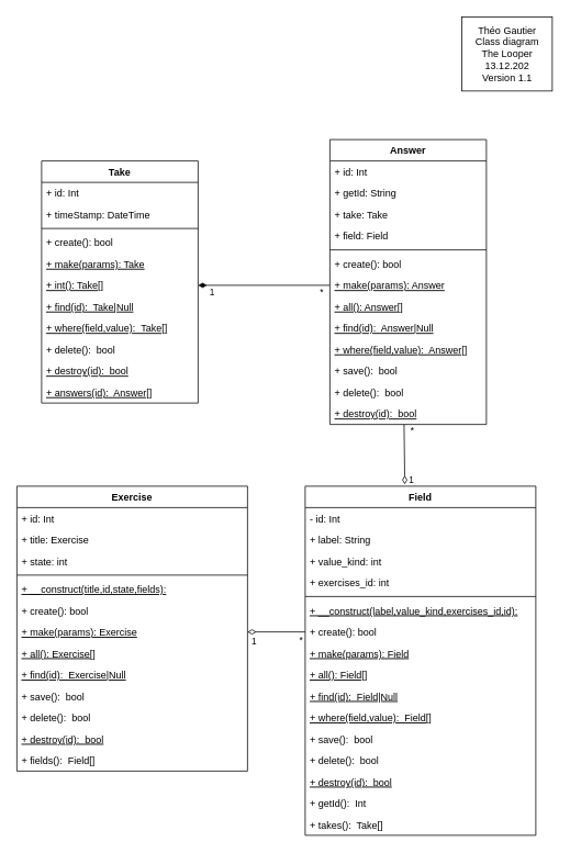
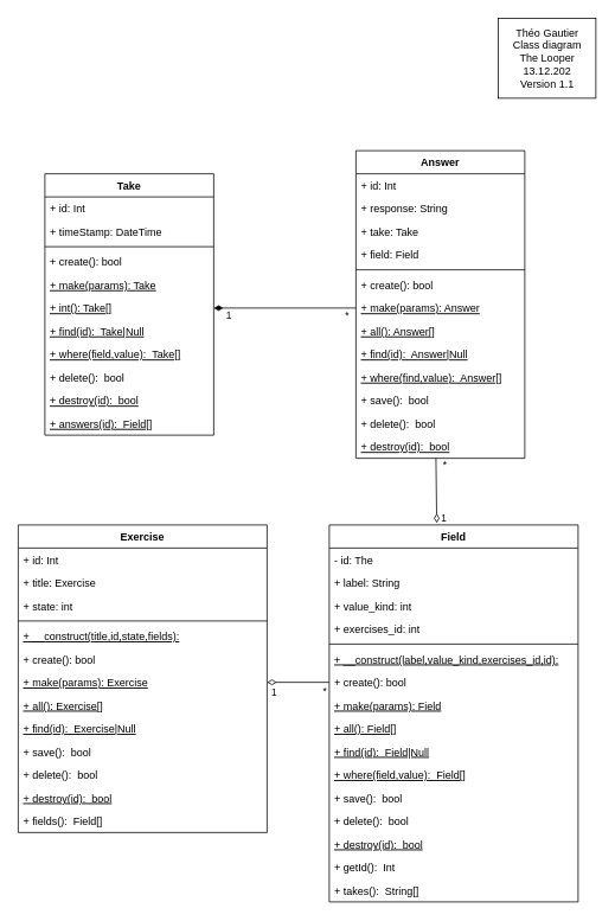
  <mxCell id="0" />
  <mxCell id="1" parent="0" />
  <mxCell id="2" value="Answer" style="swimlane;fontStyle=1;align=center;verticalAlign=top;childLayout=stackLayout;horizontal=1;startSize=26;horizontalStack=0;resizeParent=1;resizeParentMax=0;resizeLast=0;collapsible=1;marginBottom=0;" parent="1" vertex="1"><mxGeometry x="400" y="169" width="190" height="346" as="geometry" /></mxCell>
  <mxCell id="3" value="+ id: Int" style="text;strokeColor=none;fillColor=none;align=left;verticalAlign=top;spacingLeft=4;spacingRight=4;overflow=hidden;rotatable=0;points=[[0,0.5],[1,0.5]];portConstraint=eastwest;" parent="2" vertex="1"><mxGeometry y="26" width="190" height="26" as="geometry" /></mxCell>
- <mxCell id="4" value="+ getId: String" style="text;strokeColor=none;fillColor=none;align=left;verticalAlign=top;spacingLeft=4;spacingRight=4;overflow=hidden;rotatable=0;points=[[0,0.5],[1,0.5]];portConstraint=eastwest;" parent="2" vertex="1"><mxGeometry y="52" width="190" height="26" as="geometry" /></mxCell>
+ <mxCell id="4" value="+ response: String" style="text;strokeColor=none;fillColor=none;align=left;verticalAlign=top;spacingLeft=4;spacingRight=4;overflow=hidden;rotatable=0;points=[[0,0.5],[1,0.5]];portConstraint=eastwest;" parent="2" vertex="1"><mxGeometry y="52" width="190" height="26" as="geometry" /></mxCell>
  <mxCell id="5" value="+ take: Take" style="text;strokeColor=none;fillColor=none;align=left;verticalAlign=top;spacingLeft=4;spacingRight=4;overflow=hidden;rotatable=0;points=[[0,0.5],[1,0.5]];portConstraint=eastwest;" parent="2" vertex="1"><mxGeometry y="78" width="190" height="26" as="geometry" /></mxCell>
  <mxCell id="6" value="+ field: Field" style="text;strokeColor=none;fillColor=none;align=left;verticalAlign=top;spacingLeft=4;spacingRight=4;overflow=hidden;rotatable=0;points=[[0,0.5],[1,0.5]];portConstraint=eastwest;" parent="2" vertex="1"><mxGeometry y="104" width="190" height="26" as="geometry" /></mxCell>
  <mxCell id="7" value="" style="line;strokeWidth=1;fillColor=none;align=left;verticalAlign=middle;spacingTop=-1;spacingLeft=3;spacingRight=3;rotatable=0;labelPosition=right;points=[];portConstraint=eastwest;" parent="2" vertex="1"><mxGeometry y="130" width="190" height="8" as="geometry" /></mxCell>
  <mxCell id="8" value="+ create(): bool" style="text;strokeColor=none;fillColor=none;align=left;verticalAlign=top;spacingLeft=4;spacingRight=4;overflow=hidden;rotatable=0;points=[[0,0.5],[1,0.5]];portConstraint=eastwest;" parent="2" vertex="1"><mxGeometry y="138" width="190" height="26" as="geometry" /></mxCell>
  <mxCell id="9" value="+ make(params): Answer" style="text;strokeColor=none;fillColor=none;align=left;verticalAlign=top;spacingLeft=4;spacingRight=4;overflow=hidden;rotatable=0;points=[[0,0.5],[1,0.5]];portConstraint=eastwest;fontStyle=4;" parent="2" vertex="1"><mxGeometry y="164" width="190" height="26" as="geometry" /></mxCell>
  <mxCell id="10" value="+ all(): Answer[]" style="text;strokeColor=none;fillColor=none;align=left;verticalAlign=top;spacingLeft=4;spacingRight=4;overflow=hidden;rotatable=0;points=[[0,0.5],[1,0.5]];portConstraint=eastwest;fontStyle=4;" parent="2" vertex="1"><mxGeometry y="190" width="190" height="26" as="geometry" /></mxCell>
  <mxCell id="11" value="+ find(id):  Answer|Null" style="text;strokeColor=none;fillColor=none;align=left;verticalAlign=top;spacingLeft=4;spacingRight=4;overflow=hidden;rotatable=0;points=[[0,0.5],[1,0.5]];portConstraint=eastwest;fontStyle=4;" parent="2" vertex="1"><mxGeometry y="216" width="190" height="26" as="geometry" /></mxCell>
- <mxCell id="12" value="+ where(field,value):  Answer[]" style="text;strokeColor=none;fillColor=none;align=left;verticalAlign=top;spacingLeft=4;spacingRight=4;overflow=hidden;rotatable=0;points=[[0,0.5],[1,0.5]];portConstraint=eastwest;fontStyle=4;" parent="2" vertex="1"><mxGeometry y="242" width="190" height="26" as="geometry" /></mxCell>
+ <mxCell id="12" value="+ where(find,value):  Answer[]" style="text;strokeColor=none;fillColor=none;align=left;verticalAlign=top;spacingLeft=4;spacingRight=4;overflow=hidden;rotatable=0;points=[[0,0.5],[1,0.5]];portConstraint=eastwest;fontStyle=4;" parent="2" vertex="1"><mxGeometry y="242" width="190" height="26" as="geometry" /></mxCell>
  <mxCell id="13" value="+ save():  bool" style="text;strokeColor=none;fillColor=none;align=left;verticalAlign=top;spacingLeft=4;spacingRight=4;overflow=hidden;rotatable=0;points=[[0,0.5],[1,0.5]];portConstraint=eastwest;fontStyle=0;" parent="2" vertex="1"><mxGeometry y="268" width="190" height="26" as="geometry" /></mxCell>
  <mxCell id="14" value="+ delete():  bool" style="text;strokeColor=none;fillColor=none;align=left;verticalAlign=top;spacingLeft=4;spacingRight=4;overflow=hidden;rotatable=0;points=[[0,0.5],[1,0.5]];portConstraint=eastwest;fontStyle=0;" parent="2" vertex="1"><mxGeometry y="294" width="190" height="26" as="geometry" /></mxCell>
  <mxCell id="15" value="+ destroy(id):  bool" style="text;strokeColor=none;fillColor=none;align=left;verticalAlign=top;spacingLeft=4;spacingRight=4;overflow=hidden;rotatable=0;points=[[0,0.5],[1,0.5]];portConstraint=eastwest;fontStyle=4;" parent="2" vertex="1"><mxGeometry y="320" width="190" height="26" as="geometry" /></mxCell>
  <mxCell id="16" value="Exercise" style="swimlane;fontStyle=1;align=center;verticalAlign=top;childLayout=stackLayout;horizontal=1;startSize=26;horizontalStack=0;resizeParent=1;resizeParentMax=0;resizeLast=0;collapsible=1;marginBottom=0;" parent="1" vertex="1"><mxGeometry x="20" y="590" width="280" height="346" as="geometry" /></mxCell>
  <mxCell id="17" value="+ id: Int" style="text;strokeColor=none;fillColor=none;align=left;verticalAlign=top;spacingLeft=4;spacingRight=4;overflow=hidden;rotatable=0;points=[[0,0.5],[1,0.5]];portConstraint=eastwest;" parent="16" vertex="1"><mxGeometry y="26" width="280" height="26" as="geometry" /></mxCell>
  <mxCell id="18" value="+ title: Exercise" style="text;strokeColor=none;fillColor=none;align=left;verticalAlign=top;spacingLeft=4;spacingRight=4;overflow=hidden;rotatable=0;points=[[0,0.5],[1,0.5]];portConstraint=eastwest;" parent="16" vertex="1"><mxGeometry y="52" width="280" height="26" as="geometry" /></mxCell>
  <mxCell id="19" value="+ state: int" style="text;strokeColor=none;fillColor=none;align=left;verticalAlign=top;spacingLeft=4;spacingRight=4;overflow=hidden;rotatable=0;points=[[0,0.5],[1,0.5]];portConstraint=eastwest;" parent="16" vertex="1"><mxGeometry y="78" width="280" height="26" as="geometry" /></mxCell>
  <mxCell id="20" value="" style="line;strokeWidth=1;fillColor=none;align=left;verticalAlign=middle;spacingTop=-1;spacingLeft=3;spacingRight=3;rotatable=0;labelPosition=right;points=[];portConstraint=eastwest;" parent="16" vertex="1"><mxGeometry y="104" width="280" height="8" as="geometry" /></mxCell>
  <mxCell id="21" value="+ __construct(title,id,state,fields):" style="text;strokeColor=none;fillColor=none;align=left;verticalAlign=top;spacingLeft=4;spacingRight=4;overflow=hidden;rotatable=0;points=[[0,0.5],[1,0.5]];portConstraint=eastwest;fontStyle=4;" parent="16" vertex="1"><mxGeometry y="112" width="280" height="26" as="geometry" /></mxCell>
  <mxCell id="22" value="+ create(): bool" style="text;strokeColor=none;fillColor=none;align=left;verticalAlign=top;spacingLeft=4;spacingRight=4;overflow=hidden;rotatable=0;points=[[0,0.5],[1,0.5]];portConstraint=eastwest;" parent="16" vertex="1"><mxGeometry y="138" width="280" height="26" as="geometry" /></mxCell>
  <mxCell id="23" value="+ make(params): Exercise" style="text;strokeColor=none;fillColor=none;align=left;verticalAlign=top;spacingLeft=4;spacingRight=4;overflow=hidden;rotatable=0;points=[[0,0.5],[1,0.5]];portConstraint=eastwest;fontStyle=4;" parent="16" vertex="1"><mxGeometry y="164" width="280" height="26" as="geometry" /></mxCell>
  <mxCell id="24" value="+ all(): Exercise[]" style="text;strokeColor=none;fillColor=none;align=left;verticalAlign=top;spacingLeft=4;spacingRight=4;overflow=hidden;rotatable=0;points=[[0,0.5],[1,0.5]];portConstraint=eastwest;fontStyle=4;" parent="16" vertex="1"><mxGeometry y="190" width="280" height="26" as="geometry" /></mxCell>
  <mxCell id="25" value="+ find(id):  Exercise|Null" style="text;strokeColor=none;fillColor=none;align=left;verticalAlign=top;spacingLeft=4;spacingRight=4;overflow=hidden;rotatable=0;points=[[0,0.5],[1,0.5]];portConstraint=eastwest;fontStyle=4;" parent="16" vertex="1"><mxGeometry y="216" width="280" height="26" as="geometry" /></mxCell>
  <mxCell id="26" value="+ save():  bool" style="text;strokeColor=none;fillColor=none;align=left;verticalAlign=top;spacingLeft=4;spacingRight=4;overflow=hidden;rotatable=0;points=[[0,0.5],[1,0.5]];portConstraint=eastwest;fontStyle=0;" parent="16" vertex="1"><mxGeometry y="242" width="280" height="26" as="geometry" /></mxCell>
  <mxCell id="27" value="+ delete():  bool" style="text;strokeColor=none;fillColor=none;align=left;verticalAlign=top;spacingLeft=4;spacingRight=4;overflow=hidden;rotatable=0;points=[[0,0.5],[1,0.5]];portConstraint=eastwest;fontStyle=0;" parent="16" vertex="1"><mxGeometry y="268" width="280" height="26" as="geometry" /></mxCell>
  <mxCell id="28" value="+ destroy(id):  bool" style="text;strokeColor=none;fillColor=none;align=left;verticalAlign=top;spacingLeft=4;spacingRight=4;overflow=hidden;rotatable=0;points=[[0,0.5],[1,0.5]];portConstraint=eastwest;fontStyle=4;" parent="16" vertex="1"><mxGeometry y="294" width="280" height="26" as="geometry" /></mxCell>
  <mxCell id="29" value="+ fields():  Field[]" style="text;strokeColor=none;fillColor=none;align=left;verticalAlign=top;spacingLeft=4;spacingRight=4;overflow=hidden;rotatable=0;points=[[0,0.5],[1,0.5]];portConstraint=eastwest;fontStyle=0;" parent="16" vertex="1"><mxGeometry y="320" width="280" height="26" as="geometry" /></mxCell>
  <mxCell id="30" value="Take" style="swimlane;fontStyle=1;align=center;verticalAlign=top;childLayout=stackLayout;horizontal=1;startSize=26;horizontalStack=0;resizeParent=1;resizeParentMax=0;resizeLast=0;collapsible=1;marginBottom=0;" parent="1" vertex="1"><mxGeometry x="50" y="195" width="190" height="294" as="geometry" /></mxCell>
  <mxCell id="31" value="+ id: Int" style="text;strokeColor=none;fillColor=none;align=left;verticalAlign=top;spacingLeft=4;spacingRight=4;overflow=hidden;rotatable=0;points=[[0,0.5],[1,0.5]];portConstraint=eastwest;" parent="30" vertex="1"><mxGeometry y="26" width="190" height="26" as="geometry" /></mxCell>
  <mxCell id="32" value="+ timeStamp: DateTime" style="text;strokeColor=none;fillColor=none;align=left;verticalAlign=top;spacingLeft=4;spacingRight=4;overflow=hidden;rotatable=0;points=[[0,0.5],[1,0.5]];portConstraint=eastwest;" parent="30" vertex="1"><mxGeometry y="52" width="190" height="26" as="geometry" /></mxCell>
  <mxCell id="33" value="" style="line;strokeWidth=1;fillColor=none;align=left;verticalAlign=middle;spacingTop=-1;spacingLeft=3;spacingRight=3;rotatable=0;labelPosition=right;points=[];portConstraint=eastwest;" parent="30" vertex="1"><mxGeometry y="78" width="190" height="8" as="geometry" /></mxCell>
  <mxCell id="34" value="+ create(): bool" style="text;strokeColor=none;fillColor=none;align=left;verticalAlign=top;spacingLeft=4;spacingRight=4;overflow=hidden;rotatable=0;points=[[0,0.5],[1,0.5]];portConstraint=eastwest;" parent="30" vertex="1"><mxGeometry y="86" width="190" height="26" as="geometry" /></mxCell>
  <mxCell id="35" value="+ make(params): Take" style="text;strokeColor=none;fillColor=none;align=left;verticalAlign=top;spacingLeft=4;spacingRight=4;overflow=hidden;rotatable=0;points=[[0,0.5],[1,0.5]];portConstraint=eastwest;fontStyle=4;" parent="30" vertex="1"><mxGeometry y="112" width="190" height="26" as="geometry" /></mxCell>
  <mxCell id="36" value="+ int(): Take[]" style="text;strokeColor=none;fillColor=none;align=left;verticalAlign=top;spacingLeft=4;spacingRight=4;overflow=hidden;rotatable=0;points=[[0,0.5],[1,0.5]];portConstraint=eastwest;fontStyle=4;" parent="30" vertex="1"><mxGeometry y="138" width="190" height="26" as="geometry" /></mxCell>
  <mxCell id="37" value="+ find(id):  Take|Null" style="text;strokeColor=none;fillColor=none;align=left;verticalAlign=top;spacingLeft=4;spacingRight=4;overflow=hidden;rotatable=0;points=[[0,0.5],[1,0.5]];portConstraint=eastwest;fontStyle=4;" parent="30" vertex="1"><mxGeometry y="164" width="190" height="26" as="geometry" /></mxCell>
  <mxCell id="38" value="+ where(field,value):  Take[]" style="text;strokeColor=none;fillColor=none;align=left;verticalAlign=top;spacingLeft=4;spacingRight=4;overflow=hidden;rotatable=0;points=[[0,0.5],[1,0.5]];portConstraint=eastwest;fontStyle=4;" parent="30" vertex="1"><mxGeometry y="190" width="190" height="26" as="geometry" /></mxCell>
  <mxCell id="39" value="+ delete():  bool" style="text;strokeColor=none;fillColor=none;align=left;verticalAlign=top;spacingLeft=4;spacingRight=4;overflow=hidden;rotatable=0;points=[[0,0.5],[1,0.5]];portConstraint=eastwest;fontStyle=0;" parent="30" vertex="1"><mxGeometry y="216" width="190" height="26" as="geometry" /></mxCell>
  <mxCell id="40" value="+ destroy(id):  bool" style="text;strokeColor=none;fillColor=none;align=left;verticalAlign=top;spacingLeft=4;spacingRight=4;overflow=hidden;rotatable=0;points=[[0,0.5],[1,0.5]];portConstraint=eastwest;fontStyle=4;" parent="30" vertex="1"><mxGeometry y="242" width="190" height="26" as="geometry" /></mxCell>
- <mxCell id="41" value="+ answers(id):  Answer[]" style="text;strokeColor=none;fillColor=none;align=left;verticalAlign=top;spacingLeft=4;spacingRight=4;overflow=hidden;rotatable=0;points=[[0,0.5],[1,0.5]];portConstraint=eastwest;fontStyle=4;" parent="30" vertex="1"><mxGeometry y="268" width="190" height="26" as="geometry" /></mxCell>
+ <mxCell id="41" value="+ answers(id):  Field[]" style="text;strokeColor=none;fillColor=none;align=left;verticalAlign=top;spacingLeft=4;spacingRight=4;overflow=hidden;rotatable=0;points=[[0,0.5],[1,0.5]];portConstraint=eastwest;fontStyle=4;" parent="30" vertex="1"><mxGeometry y="268" width="190" height="26" as="geometry" /></mxCell>
  <mxCell id="42" value="Field" style="swimlane;fontStyle=1;align=center;verticalAlign=top;childLayout=stackLayout;horizontal=1;startSize=26;horizontalStack=0;resizeParent=1;resizeParentMax=0;resizeLast=0;collapsible=1;marginBottom=0;" parent="1" vertex="1"><mxGeometry x="370" y="590" width="280" height="424" as="geometry" /></mxCell>
- <mxCell id="43" value="- id: Int" style="text;strokeColor=none;fillColor=none;align=left;verticalAlign=top;spacingLeft=4;spacingRight=4;overflow=hidden;rotatable=0;points=[[0,0.5],[1,0.5]];portConstraint=eastwest;" parent="42" vertex="1"><mxGeometry y="26" width="280" height="26" as="geometry" /></mxCell>
+ <mxCell id="43" value="- id: The" style="text;strokeColor=none;fillColor=none;align=left;verticalAlign=top;spacingLeft=4;spacingRight=4;overflow=hidden;rotatable=0;points=[[0,0.5],[1,0.5]];portConstraint=eastwest;" parent="42" vertex="1"><mxGeometry y="26" width="280" height="26" as="geometry" /></mxCell>
  <mxCell id="44" value="+ label: String" style="text;strokeColor=none;fillColor=none;align=left;verticalAlign=top;spacingLeft=4;spacingRight=4;overflow=hidden;rotatable=0;points=[[0,0.5],[1,0.5]];portConstraint=eastwest;" parent="42" vertex="1"><mxGeometry y="52" width="280" height="26" as="geometry" /></mxCell>
  <mxCell id="45" value="+ value_kind: int" style="text;strokeColor=none;fillColor=none;align=left;verticalAlign=top;spacingLeft=4;spacingRight=4;overflow=hidden;rotatable=0;points=[[0,0.5],[1,0.5]];portConstraint=eastwest;" parent="42" vertex="1"><mxGeometry y="78" width="280" height="26" as="geometry" /></mxCell>
  <mxCell id="46" value="+ exercises_id: int" style="text;strokeColor=none;fillColor=none;align=left;verticalAlign=top;spacingLeft=4;spacingRight=4;overflow=hidden;rotatable=0;points=[[0,0.5],[1,0.5]];portConstraint=eastwest;" parent="42" vertex="1"><mxGeometry y="104" width="280" height="26" as="geometry" /></mxCell>
  <mxCell id="47" value="" style="line;strokeWidth=1;fillColor=none;align=left;verticalAlign=middle;spacingTop=-1;spacingLeft=3;spacingRight=3;rotatable=0;labelPosition=right;points=[];portConstraint=eastwest;" parent="42" vertex="1"><mxGeometry y="130" width="280" height="8" as="geometry" /></mxCell>
  <mxCell id="48" value="+ __construct(label,value_kind,exercises_id,id):" style="text;strokeColor=none;fillColor=none;align=left;verticalAlign=top;spacingLeft=4;spacingRight=4;overflow=hidden;rotatable=0;points=[[0,0.5],[1,0.5]];portConstraint=eastwest;fontStyle=4;" parent="42" vertex="1"><mxGeometry y="138" width="280" height="26" as="geometry" /></mxCell>
  <mxCell id="49" value="+ create(): bool" style="text;strokeColor=none;fillColor=none;align=left;verticalAlign=top;spacingLeft=4;spacingRight=4;overflow=hidden;rotatable=0;points=[[0,0.5],[1,0.5]];portConstraint=eastwest;" parent="42" vertex="1"><mxGeometry y="164" width="280" height="26" as="geometry" /></mxCell>
  <mxCell id="50" value="+ make(params): Field" style="text;strokeColor=none;fillColor=none;align=left;verticalAlign=top;spacingLeft=4;spacingRight=4;overflow=hidden;rotatable=0;points=[[0,0.5],[1,0.5]];portConstraint=eastwest;fontStyle=4;" parent="42" vertex="1"><mxGeometry y="190" width="280" height="26" as="geometry" /></mxCell>
  <mxCell id="51" value="+ all(): Field[]" style="text;strokeColor=none;fillColor=none;align=left;verticalAlign=top;spacingLeft=4;spacingRight=4;overflow=hidden;rotatable=0;points=[[0,0.5],[1,0.5]];portConstraint=eastwest;fontStyle=4;" parent="42" vertex="1"><mxGeometry y="216" width="280" height="26" as="geometry" /></mxCell>
  <mxCell id="52" value="+ find(id):  Field|Null" style="text;strokeColor=none;fillColor=none;align=left;verticalAlign=top;spacingLeft=4;spacingRight=4;overflow=hidden;rotatable=0;points=[[0,0.5],[1,0.5]];portConstraint=eastwest;fontStyle=4;" parent="42" vertex="1"><mxGeometry y="242" width="280" height="26" as="geometry" /></mxCell>
  <mxCell id="53" value="+ where(field,value):  Field[]" style="text;strokeColor=none;fillColor=none;align=left;verticalAlign=top;spacingLeft=4;spacingRight=4;overflow=hidden;rotatable=0;points=[[0,0.5],[1,0.5]];portConstraint=eastwest;fontStyle=4;" parent="42" vertex="1"><mxGeometry y="268" width="280" height="26" as="geometry" /></mxCell>
  <mxCell id="54" value="+ save():  bool" style="text;strokeColor=none;fillColor=none;align=left;verticalAlign=top;spacingLeft=4;spacingRight=4;overflow=hidden;rotatable=0;points=[[0,0.5],[1,0.5]];portConstraint=eastwest;fontStyle=0;" parent="42" vertex="1"><mxGeometry y="294" width="280" height="26" as="geometry" /></mxCell>
  <mxCell id="55" value="+ delete():  bool" style="text;strokeColor=none;fillColor=none;align=left;verticalAlign=top;spacingLeft=4;spacingRight=4;overflow=hidden;rotatable=0;points=[[0,0.5],[1,0.5]];portConstraint=eastwest;fontStyle=0;" parent="42" vertex="1"><mxGeometry y="320" width="280" height="26" as="geometry" /></mxCell>
  <mxCell id="56" value="+ destroy(id):  bool" style="text;strokeColor=none;fillColor=none;align=left;verticalAlign=top;spacingLeft=4;spacingRight=4;overflow=hidden;rotatable=0;points=[[0,0.5],[1,0.5]];portConstraint=eastwest;fontStyle=4;" parent="42" vertex="1"><mxGeometry y="346" width="280" height="26" as="geometry" /></mxCell>
  <mxCell id="57" value="+ getId():  Int" style="text;strokeColor=none;fillColor=none;align=left;verticalAlign=top;spacingLeft=4;spacingRight=4;overflow=hidden;rotatable=0;points=[[0,0.5],[1,0.5]];portConstraint=eastwest;fontStyle=0;" parent="42" vertex="1"><mxGeometry y="372" width="280" height="26" as="geometry" /></mxCell>
- <mxCell id="58" value="+ takes():  Take[]" style="text;strokeColor=none;fillColor=none;align=left;verticalAlign=top;spacingLeft=4;spacingRight=4;overflow=hidden;rotatable=0;points=[[0,0.5],[1,0.5]];portConstraint=eastwest;fontStyle=0;" parent="42" vertex="1"><mxGeometry y="398" width="280" height="26" as="geometry" /></mxCell>
+ <mxCell id="58" value="+ takes():  String[]" style="text;strokeColor=none;fillColor=none;align=left;verticalAlign=top;spacingLeft=4;spacingRight=4;overflow=hidden;rotatable=0;points=[[0,0.5],[1,0.5]];portConstraint=eastwest;fontStyle=0;" parent="42" vertex="1"><mxGeometry y="398" width="280" height="26" as="geometry" /></mxCell>
  <mxCell id="59" value="" style="endArrow=none;startArrow=diamondThin;endFill=0;startFill=0;html=1;verticalAlign=bottom;labelBackgroundColor=none;strokeWidth=1;startSize=8;endSize=8;exitX=1;exitY=0.5;exitDx=0;exitDy=0;entryX=0;entryY=0.5;entryDx=0;entryDy=0;" parent="1" source="23" target="49" edge="1"><mxGeometry width="160" relative="1" as="geometry"><mxPoint x="320" y="920" as="sourcePoint" /><mxPoint x="480" y="920" as="targetPoint" /></mxGeometry></mxCell>
  <mxCell id="60" value="1" style="edgeLabel;html=1;align=center;verticalAlign=middle;resizable=0;points=[];" parent="59" vertex="1" connectable="0"><mxGeometry x="-0.854" y="-4" relative="1" as="geometry"><mxPoint x="2" y="7" as="offset" /></mxGeometry></mxCell>
  <mxCell id="61" value="*" style="edgeLabel;html=1;align=center;verticalAlign=middle;resizable=0;points=[];" parent="59" vertex="1" connectable="0"><mxGeometry x="0.874" y="2" relative="1" as="geometry"><mxPoint x="-2" y="11" as="offset" /></mxGeometry></mxCell>
  <mxCell id="62" value="" style="endArrow=none;startArrow=diamondThin;endFill=0;startFill=0;html=1;verticalAlign=bottom;labelBackgroundColor=none;strokeWidth=1;startSize=8;endSize=8;entryX=0.474;entryY=1;entryDx=0;entryDy=0;entryPerimeter=0;exitX=0.432;exitY=-0.005;exitDx=0;exitDy=0;exitPerimeter=0;" parent="1" source="42" target="15" edge="1"><mxGeometry width="160" relative="1" as="geometry"><mxPoint x="490" y="580" as="sourcePoint" /><mxPoint x="491" y="510" as="targetPoint" /></mxGeometry></mxCell>
  <mxCell id="63" value="1" style="edgeLabel;html=1;align=center;verticalAlign=middle;resizable=0;points=[];" parent="62" vertex="1" connectable="0"><mxGeometry x="-0.854" y="-4" relative="1" as="geometry"><mxPoint x="4" y="-1" as="offset" /></mxGeometry></mxCell>
  <mxCell id="64" value="*" style="edgeLabel;html=1;align=center;verticalAlign=middle;resizable=0;points=[];" parent="62" vertex="1" connectable="0"><mxGeometry x="0.874" y="2" relative="1" as="geometry"><mxPoint x="11" y="3" as="offset" /></mxGeometry></mxCell>
  <mxCell id="65" value="" style="endArrow=none;startArrow=diamondThin;endFill=0;startFill=1;html=1;verticalAlign=bottom;labelBackgroundColor=none;strokeWidth=1;startSize=8;endSize=8;entryX=0;entryY=0.5;entryDx=0;entryDy=0;" parent="1" target="9" edge="1"><mxGeometry width="160" relative="1" as="geometry"><mxPoint x="240" y="346" as="sourcePoint" /><mxPoint x="300" y="410.004" as="targetPoint" /></mxGeometry></mxCell>
  <mxCell id="66" value="1" style="edgeLabel;html=1;align=center;verticalAlign=middle;resizable=0;points=[];" parent="65" vertex="1" connectable="0"><mxGeometry x="-0.854" y="-4" relative="1" as="geometry"><mxPoint x="4" y="3" as="offset" /></mxGeometry></mxCell>
  <mxCell id="67" value="*" style="edgeLabel;html=1;align=center;verticalAlign=middle;resizable=0;points=[];" parent="65" vertex="1" connectable="0"><mxGeometry x="0.874" y="2" relative="1" as="geometry"><mxPoint x="-1" y="9" as="offset" /></mxGeometry></mxCell>
  <mxCell id="68" value="Théo Gautier&lt;br&gt;Class diagram&lt;br&gt;The Looper&lt;br&gt;13.12.202&lt;br&gt;Version 1.1" style="html=1;" vertex="1" parent="1"><mxGeometry x="560" y="20" width="110" height="90" as="geometry" /></mxCell>
